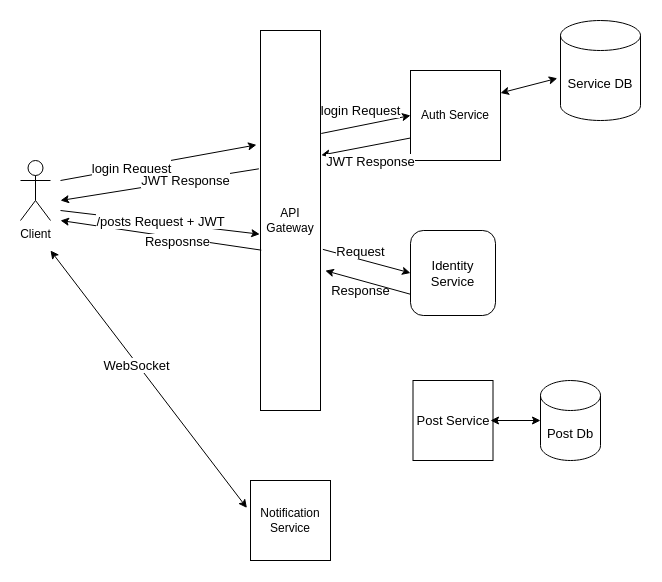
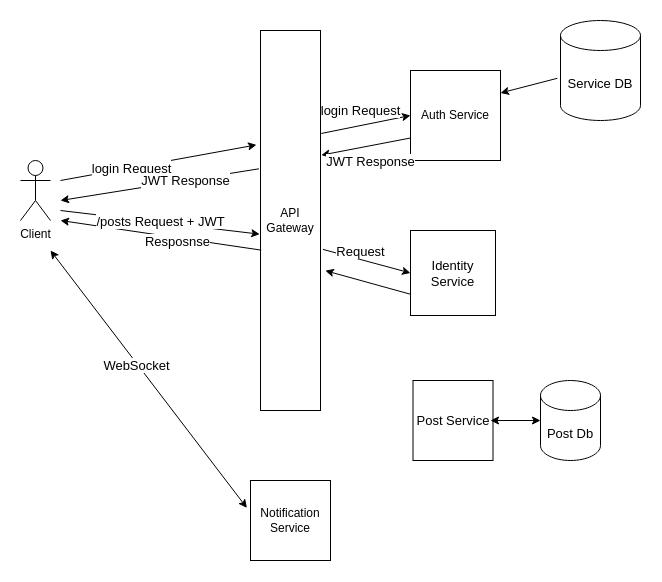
  <mxCell id="0" />
  <mxCell id="1" parent="0" />
  <mxCell id="2" value="Auth Service" style="whiteSpace=wrap;html=1;aspect=fixed;" parent="1" vertex="1"><mxGeometry x="410" y="70" width="90" height="90" as="geometry" /></mxCell>
  <mxCell id="3" value="Client&lt;br&gt;" style="shape=umlActor;verticalLabelPosition=bottom;verticalAlign=top;html=1;outlineConnect=0;" parent="1" vertex="1"><mxGeometry x="20" y="160" width="30" height="60" as="geometry" /></mxCell>
  <mxCell id="4" value="" style="endArrow=classic;html=1;entryX=-0.067;entryY=0.301;entryDx=0;entryDy=0;entryPerimeter=0;" parent="1" target="9" edge="1"><mxGeometry width="50" height="50" relative="1" as="geometry"><mxPoint x="60" y="180" as="sourcePoint" /><mxPoint x="420" y="410" as="targetPoint" /></mxGeometry></mxCell>
  <mxCell id="5" value="&lt;font style=&quot;font-size: 16px&quot;&gt;&lt;span style=&quot;font-size: 13px&quot;&gt;login Request&lt;/span&gt;&lt;br&gt;&lt;/font&gt;" style="edgeLabel;html=1;align=center;verticalAlign=middle;resizable=0;points=[];" parent="4" vertex="1" connectable="0"><mxGeometry x="-0.274" y="1" relative="1" as="geometry"><mxPoint as="offset" /></mxGeometry></mxCell>
  <mxCell id="6" value="" style="endArrow=classic;html=1;exitX=0;exitY=0.75;exitDx=0;exitDy=0;entryX=1.013;entryY=0.328;entryDx=0;entryDy=0;entryPerimeter=0;" parent="1" source="2" target="9" edge="1"><mxGeometry width="50" height="50" relative="1" as="geometry"><mxPoint x="370" y="460" as="sourcePoint" /><mxPoint x="60" y="200" as="targetPoint" /></mxGeometry></mxCell>
  <mxCell id="7" value="&lt;font style=&quot;font-size: 13px&quot;&gt;JWT Response&lt;br&gt;&lt;/font&gt;" style="edgeLabel;html=1;align=center;verticalAlign=middle;resizable=0;points=[];fontSize=13;" parent="6" vertex="1" connectable="0"><mxGeometry x="0.067" y="4" relative="1" as="geometry"><mxPoint x="6.38" y="9.52" as="offset" /></mxGeometry></mxCell>
  <mxCell id="8" value="Notification Service" style="whiteSpace=wrap;html=1;aspect=fixed;" parent="1" vertex="1"><mxGeometry x="250" y="480" width="80" height="80" as="geometry" /></mxCell>
  <mxCell id="9" value="API Gateway" style="rounded=0;whiteSpace=wrap;html=1;" parent="1" vertex="1"><mxGeometry x="260" y="30" width="60" height="380" as="geometry" /></mxCell>
  <mxCell id="10" value="" style="endArrow=classic;html=1;exitX=1.013;exitY=0.271;exitDx=0;exitDy=0;entryX=0;entryY=0.5;entryDx=0;entryDy=0;exitPerimeter=0;" parent="1" source="9" target="2" edge="1"><mxGeometry width="50" height="50" relative="1" as="geometry"><mxPoint x="370" y="440" as="sourcePoint" /><mxPoint x="420" y="390" as="targetPoint" /></mxGeometry></mxCell>
  <mxCell id="11" value="login Request" style="edgeLabel;html=1;align=center;verticalAlign=middle;resizable=0;points=[];fontSize=13;" parent="10" vertex="1" connectable="0"><mxGeometry x="0.526" y="-1" relative="1" as="geometry"><mxPoint x="-28.62" y="-10.33" as="offset" /></mxGeometry></mxCell>
  <mxCell id="12" value="" style="endArrow=classic;html=1;fontSize=13;exitX=-0.027;exitY=0.364;exitDx=0;exitDy=0;exitPerimeter=0;" parent="1" source="9" edge="1"><mxGeometry width="50" height="50" relative="1" as="geometry"><mxPoint x="370" y="440" as="sourcePoint" /><mxPoint x="60" y="200" as="targetPoint" /></mxGeometry></mxCell>
  <mxCell id="13" value="JWT Response" style="edgeLabel;html=1;align=center;verticalAlign=middle;resizable=0;points=[];fontSize=13;" parent="12" vertex="1" connectable="0"><mxGeometry x="-0.252" y="-1" relative="1" as="geometry"><mxPoint as="offset" /></mxGeometry></mxCell>
  <mxCell id="14" value="" style="endArrow=classic;startArrow=classic;html=1;fontSize=13;exitX=-0.045;exitY=0.343;exitDx=0;exitDy=0;exitPerimeter=0;" parent="1" source="8" edge="1"><mxGeometry width="50" height="50" relative="1" as="geometry"><mxPoint x="370" y="440" as="sourcePoint" /><mxPoint x="50" y="250" as="targetPoint" /></mxGeometry></mxCell>
  <mxCell id="15" value="WebSocket" style="edgeLabel;html=1;align=center;verticalAlign=middle;resizable=0;points=[];fontSize=13;" parent="14" vertex="1" connectable="0"><mxGeometry x="0.117" y="2" relative="1" as="geometry"><mxPoint as="offset" /></mxGeometry></mxCell>
  <mxCell id="16" value="Service DB" style="shape=cylinder3;whiteSpace=wrap;html=1;boundedLbl=1;backgroundOutline=1;size=15;fontSize=13;" parent="1" vertex="1"><mxGeometry x="560" y="20" width="80" height="100" as="geometry" /></mxCell>
- <mxCell id="17" value="" style="endArrow=classic;startArrow=classic;html=1;fontSize=13;entryX=-0.04;entryY=0.578;entryDx=0;entryDy=0;entryPerimeter=0;exitX=1;exitY=0.25;exitDx=0;exitDy=0;" parent="1" source="2" target="16" edge="1"><mxGeometry width="50" height="50" relative="1" as="geometry"><mxPoint x="370" y="440" as="sourcePoint" /><mxPoint x="420" y="390" as="targetPoint" /></mxGeometry></mxCell>
- <mxCell id="18" value="Identity&lt;br&gt;Service" style="whiteSpace=wrap;html=1;aspect=fixed;fontSize=13;rounded=1;" parent="1" vertex="1"><mxGeometry x="410" y="230" width="85" height="85" as="geometry" /></mxCell>
+ <mxCell id="17" value="" style="endArrow=none;startArrow=classic;html=1;fontSize=13;entryX=-0.04;entryY=0.578;entryDx=0;entryDy=0;entryPerimeter=0;exitX=1;exitY=0.25;exitDx=0;exitDy=0;" parent="1" source="2" target="16" edge="1"><mxGeometry width="50" height="50" relative="1" as="geometry"><mxPoint x="370" y="440" as="sourcePoint" /><mxPoint x="420" y="390" as="targetPoint" /></mxGeometry></mxCell>
+ <mxCell id="18" value="Identity&lt;br&gt;Service" style="whiteSpace=wrap;html=1;aspect=fixed;fontSize=13;" parent="1" vertex="1"><mxGeometry x="410" y="230" width="85" height="85" as="geometry" /></mxCell>
  <mxCell id="19" value="Post Service" style="whiteSpace=wrap;html=1;aspect=fixed;fontSize=13;" parent="1" vertex="1"><mxGeometry x="412.5" y="380" width="80" height="80" as="geometry" /></mxCell>
  <mxCell id="20" value="Post Db" style="shape=cylinder3;whiteSpace=wrap;html=1;boundedLbl=1;backgroundOutline=1;size=15;fontSize=13;" parent="1" vertex="1"><mxGeometry x="540" y="380" width="60" height="80" as="geometry" /></mxCell>
  <mxCell id="21" value="" style="endArrow=classic;startArrow=classic;html=1;fontSize=13;entryX=0;entryY=0.5;entryDx=0;entryDy=0;entryPerimeter=0;" parent="1" target="20" edge="1"><mxGeometry width="50" height="50" relative="1" as="geometry"><mxPoint x="490" y="420" as="sourcePoint" /><mxPoint x="420" y="370" as="targetPoint" /></mxGeometry></mxCell>
  <mxCell id="22" value="" style="endArrow=classic;html=1;fontSize=13;exitX=1.04;exitY=0.576;exitDx=0;exitDy=0;exitPerimeter=0;entryX=0;entryY=0.5;entryDx=0;entryDy=0;" parent="1" source="9" target="18" edge="1"><mxGeometry width="50" height="50" relative="1" as="geometry"><mxPoint x="370" y="420" as="sourcePoint" /><mxPoint x="420" y="370" as="targetPoint" /></mxGeometry></mxCell>
  <mxCell id="23" value="Request" style="edgeLabel;html=1;align=center;verticalAlign=middle;resizable=0;points=[];fontSize=13;" parent="22" vertex="1" connectable="0"><mxGeometry x="-0.329" y="1" relative="1" as="geometry"><mxPoint x="8.37" y="-5.72" as="offset" /></mxGeometry></mxCell>
  <mxCell id="24" value="" style="endArrow=classic;html=1;fontSize=13;exitX=0;exitY=0.75;exitDx=0;exitDy=0;entryX=1.08;entryY=0.632;entryDx=0;entryDy=0;entryPerimeter=0;" parent="1" source="18" target="9" edge="1"><mxGeometry width="50" height="50" relative="1" as="geometry"><mxPoint x="370" y="420" as="sourcePoint" /><mxPoint x="420" y="370" as="targetPoint" /></mxGeometry></mxCell>
- <mxCell id="25" value="Response" style="text;html=1;align=center;verticalAlign=middle;resizable=0;points=[];autosize=1;fontSize=13;" parent="1" vertex="1"><mxGeometry x="325" y="280" width="70" height="20" as="geometry" /></mxCell>
  <mxCell id="26" value="" style="endArrow=classic;html=1;fontSize=13;exitX=0.013;exitY=0.578;exitDx=0;exitDy=0;exitPerimeter=0;" parent="1" source="9" edge="1"><mxGeometry width="50" height="50" relative="1" as="geometry"><mxPoint x="370" y="420" as="sourcePoint" /><mxPoint x="60" y="220" as="targetPoint" /></mxGeometry></mxCell>
  <mxCell id="27" value="Resposnse" style="edgeLabel;html=1;align=center;verticalAlign=middle;resizable=0;points=[];fontSize=13;" parent="26" vertex="1" connectable="0"><mxGeometry x="-0.16" y="3" relative="1" as="geometry"><mxPoint as="offset" /></mxGeometry></mxCell>
  <mxCell id="28" value="" style="endArrow=classic;html=1;fontSize=13;entryX=-0.013;entryY=0.536;entryDx=0;entryDy=0;entryPerimeter=0;" parent="1" target="9" edge="1"><mxGeometry width="50" height="50" relative="1" as="geometry"><mxPoint x="60" y="210" as="sourcePoint" /><mxPoint x="420" y="370" as="targetPoint" /></mxGeometry></mxCell>
  <mxCell id="29" value="/posts Request + JWT" style="edgeLabel;html=1;align=center;verticalAlign=middle;resizable=0;points=[];fontSize=13;" parent="28" vertex="1" connectable="0"><mxGeometry x="-0.249" y="-2" relative="1" as="geometry"><mxPoint x="25.16" as="offset" /></mxGeometry></mxCell>
